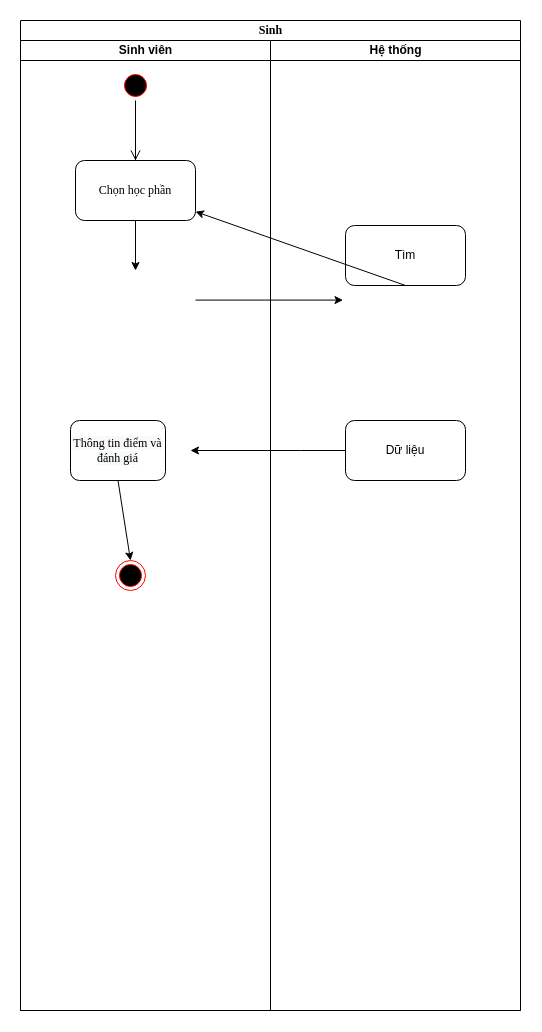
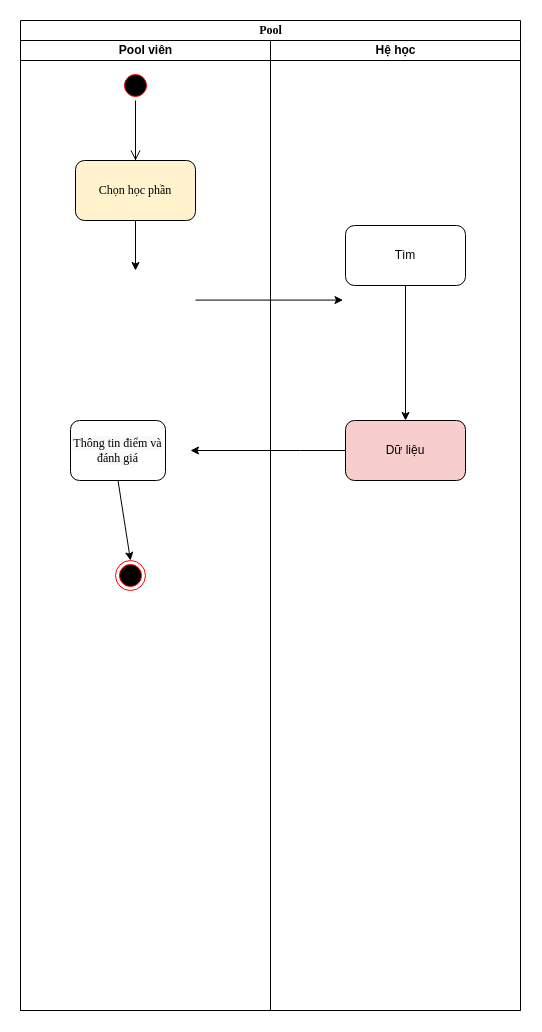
  <mxCell id="0" />
  <mxCell id="1" parent="0" />
- <mxCell id="2" value="Sinh" style="swimlane;html=1;childLayout=stackLayout;startSize=20;rounded=0;shadow=0;comic=0;labelBackgroundColor=none;strokeWidth=1;fontFamily=Verdana;fontSize=12;align=center;" vertex="1" parent="1"><mxGeometry x="20" y="20" width="500" height="990" as="geometry" /></mxCell>
- <mxCell id="3" value="Sinh viên" style="swimlane;html=1;startSize=20;" vertex="1" parent="2"><mxGeometry y="20" width="250" height="970" as="geometry" /></mxCell>
+ <mxCell id="2" value="Pool" style="swimlane;html=1;childLayout=stackLayout;startSize=20;rounded=0;shadow=0;comic=0;labelBackgroundColor=none;strokeWidth=1;fontFamily=Verdana;fontSize=12;align=center;" vertex="1" parent="1"><mxGeometry x="20" y="20" width="500" height="990" as="geometry" /></mxCell>
+ <mxCell id="3" value="Pool viên" style="swimlane;html=1;startSize=20;" vertex="1" parent="2"><mxGeometry y="20" width="250" height="970" as="geometry" /></mxCell>
  <mxCell id="4" value="" style="ellipse;html=1;shape=startState;fillColor=#000000;strokeColor=#ff0000;" vertex="1" parent="3"><mxGeometry x="100" y="30" width="30" height="30" as="geometry" /></mxCell>
  <mxCell id="5" value="" style="endArrow=classic;html=1;rounded=0;strokeColor=#000000;exitX=0.5;exitY=1;exitDx=0;exitDy=0;" edge="1" parent="3"><mxGeometry width="50" height="50" relative="1" as="geometry"><mxPoint x="115" y="180" as="sourcePoint" /><mxPoint x="115" y="230" as="targetPoint" /></mxGeometry></mxCell>
  <mxCell id="6" value="&lt;span style=&quot;color: rgb(0 , 0 , 0) ; font-family: &amp;#34;verdana&amp;#34; ; font-size: 12px ; font-style: normal ; font-weight: 400 ; letter-spacing: normal ; text-align: center ; text-indent: 0px ; text-transform: none ; word-spacing: 0px ; background-color: rgb(248 , 249 , 250) ; display: inline ; float: none&quot;&gt;Thông tin điểm và đánh giá&lt;/span&gt;" style="rounded=1;whiteSpace=wrap;html=1;" vertex="1" parent="3"><mxGeometry x="50" y="380" width="95" height="60" as="geometry" /></mxCell>
  <mxCell id="7" value="" style="ellipse;html=1;shape=endState;fillColor=#000000;strokeColor=#ff0000;" vertex="1" parent="3"><mxGeometry x="95" y="520" width="30" height="30" as="geometry" /></mxCell>
- <mxCell id="8" value="Hệ thống" style="swimlane;html=1;startSize=20;" vertex="1" parent="2"><mxGeometry x="250" y="20" width="250" height="970" as="geometry" /></mxCell>
+ <mxCell id="8" value="Hệ học" style="swimlane;html=1;startSize=20;" vertex="1" parent="2"><mxGeometry x="250" y="20" width="250" height="970" as="geometry" /></mxCell>
  <mxCell id="9" value="Tìm" style="rounded=1;whiteSpace=wrap;html=1;" vertex="1" parent="8"><mxGeometry x="75" y="185" width="120" height="60" as="geometry" /></mxCell>
  <mxCell id="10" value="" style="endArrow=classic;html=1;rounded=0;strokeColor=#000000;exitX=1;exitY=0.5;exitDx=0;exitDy=0;" edge="1" parent="8"><mxGeometry width="50" height="50" relative="1" as="geometry"><mxPoint x="-75" y="259.58" as="sourcePoint" /><mxPoint x="72.5" y="259.58" as="targetPoint" /></mxGeometry></mxCell>
- <mxCell id="11" value="Dữ liệu" style="rounded=1;whiteSpace=wrap;html=1;" vertex="1" parent="8"><mxGeometry x="75" y="380" width="120" height="60" as="geometry" /></mxCell>
- <mxCell id="12" value="" style="endArrow=classic;html=1;rounded=0;strokeColor=#000000;exitX=0.5;exitY=1;exitDx=0;exitDy=0;" edge="1" parent="8" source="9" target="15"><mxGeometry width="50" height="50" relative="1" as="geometry"><mxPoint x="125" y="370" as="sourcePoint" /><mxPoint x="160" y="350" as="targetPoint" /></mxGeometry></mxCell>
+ <mxCell id="11" value="Dữ liệu" style="rounded=1;whiteSpace=wrap;html=1;fillColor=#f8cecc;" vertex="1" parent="8"><mxGeometry x="75" y="380" width="120" height="60" as="geometry" /></mxCell>
+ <mxCell id="12" value="" style="endArrow=classic;html=1;rounded=0;strokeColor=#000000;exitX=0.5;exitY=1;exitDx=0;exitDy=0;entryX=0.5;entryY=0;entryDx=0;entryDy=0;" edge="1" parent="8" source="9" target="11"><mxGeometry width="50" height="50" relative="1" as="geometry"><mxPoint x="125" y="370" as="sourcePoint" /><mxPoint x="160" y="350" as="targetPoint" /></mxGeometry></mxCell>
  <mxCell id="13" value="" style="endArrow=classic;html=1;rounded=0;strokeColor=#000000;exitX=0;exitY=0.5;exitDx=0;exitDy=0;" edge="1" parent="8" source="11"><mxGeometry width="50" height="50" relative="1" as="geometry"><mxPoint x="70" y="410" as="sourcePoint" /><mxPoint x="-80" y="410" as="targetPoint" /><Array as="points"><mxPoint x="30" y="410" /></Array></mxGeometry></mxCell>
  <mxCell id="14" value="" style="edgeStyle=orthogonalEdgeStyle;html=1;verticalAlign=bottom;endArrow=open;endSize=8;strokeColor=#000000;rounded=0;startArrow=none;" edge="1" parent="1" source="15"><mxGeometry relative="1" as="geometry"><mxPoint x="135" y="160" as="targetPoint" /></mxGeometry></mxCell>
- <mxCell id="15" value="&lt;span style=&quot;font-family: &amp;#34;verdana&amp;#34;&quot;&gt;Chọn học phần&lt;/span&gt;" style="rounded=1;whiteSpace=wrap;html=1;" vertex="1" parent="1"><mxGeometry x="75" y="160" width="120" height="60" as="geometry" /></mxCell>
+ <mxCell id="15" value="&lt;span style=&quot;font-family: &amp;#34;verdana&amp;#34;&quot;&gt;Chọn học phần&lt;/span&gt;" style="rounded=1;whiteSpace=wrap;html=1;fillColor=#fff2cc;" vertex="1" parent="1"><mxGeometry x="75" y="160" width="120" height="60" as="geometry" /></mxCell>
  <mxCell id="16" value="" style="edgeStyle=orthogonalEdgeStyle;html=1;verticalAlign=bottom;endArrow=none;endSize=8;strokeColor=#000000;rounded=0;" edge="1" parent="1" source="4" target="15"><mxGeometry relative="1" as="geometry"><mxPoint x="135" y="160" as="targetPoint" /><mxPoint x="135" y="100" as="sourcePoint" /></mxGeometry></mxCell>
  <mxCell id="17" value="" style="endArrow=classic;html=1;rounded=0;strokeColor=#000000;exitX=0.5;exitY=1;exitDx=0;exitDy=0;" edge="1" parent="1" source="6"><mxGeometry width="50" height="50" relative="1" as="geometry"><mxPoint x="600" y="570" as="sourcePoint" /><mxPoint x="130" y="560" as="targetPoint" /></mxGeometry></mxCell>
